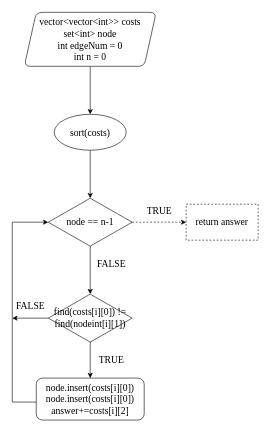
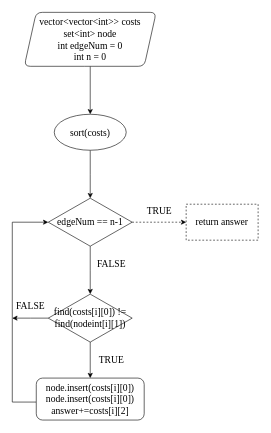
  <mxCell id="0" />
  <mxCell id="1" parent="0" />
  <mxCell id="2" value="" style="edgeStyle=orthogonalEdgeStyle;rounded=0;orthogonalLoop=1;jettySize=auto;html=1;fontFamily=a고딕12;fontSize=16;" edge="1" parent="1" source="3" target="5"><mxGeometry relative="1" as="geometry" /></mxCell>
  <mxCell id="3" value="&lt;span style=&quot;font-size: 16px;&quot;&gt;vector&amp;lt;vector&amp;lt;int&amp;gt;&amp;gt; costs&lt;br style=&quot;font-size: 16px;&quot;&gt;&lt;/span&gt;set&amp;lt;int&amp;gt; node&lt;br style=&quot;font-size: 16px;&quot;&gt;int edgeNum = 0&lt;br style=&quot;font-size: 16px;&quot;&gt;int n = 0" style="shape=parallelogram;perimeter=parallelogramPerimeter;whiteSpace=wrap;html=1;fixedSize=1;rounded=1;fontFamily=a고딕12;fontSize=16;" vertex="1" parent="1"><mxGeometry x="40" y="20" width="220" height="90" as="geometry" /></mxCell>
  <mxCell id="4" value="" style="edgeStyle=orthogonalEdgeStyle;rounded=0;orthogonalLoop=1;jettySize=auto;html=1;fontFamily=a고딕12;fontSize=16;" edge="1" parent="1" source="5"><mxGeometry relative="1" as="geometry"><mxPoint x="150" y="330" as="targetPoint" /></mxGeometry></mxCell>
  <mxCell id="5" value="sort(costs)" style="ellipse;whiteSpace=wrap;html=1;fontFamily=a고딕12;fontSize=16;" vertex="1" parent="1"><mxGeometry x="90" y="190" width="120" height="60" as="geometry" /></mxCell>
  <mxCell id="6" value="" style="edgeStyle=orthogonalEdgeStyle;rounded=0;orthogonalLoop=1;jettySize=auto;html=1;fontFamily=a고딕12;fontSize=16;dashed=1;" edge="1" parent="1" source="8" target="12"><mxGeometry relative="1" as="geometry" /></mxCell>
  <mxCell id="7" style="edgeStyle=orthogonalEdgeStyle;rounded=0;orthogonalLoop=1;jettySize=auto;html=1;entryX=0.5;entryY=0;entryDx=0;entryDy=0;fontFamily=a고딕12;fontSize=16;" edge="1" parent="1" source="8"><mxGeometry relative="1" as="geometry"><mxPoint x="150" y="490" as="targetPoint" /></mxGeometry></mxCell>
- <mxCell id="8" value="node == n-1" style="rhombus;whiteSpace=wrap;html=1;fontFamily=a고딕12;fontSize=16;" vertex="1" parent="1"><mxGeometry x="80" y="330" width="140" height="80" as="geometry" /></mxCell>
+ <mxCell id="8" value="edgeNum == n-1" style="rhombus;whiteSpace=wrap;html=1;fontFamily=a고딕12;fontSize=16;" vertex="1" parent="1"><mxGeometry x="80" y="330" width="140" height="80" as="geometry" /></mxCell>
  <mxCell id="9" style="edgeStyle=orthogonalEdgeStyle;rounded=0;orthogonalLoop=1;jettySize=auto;html=1;entryX=0;entryY=0.5;entryDx=0;entryDy=0;fontFamily=a고딕12;fontSize=16;" edge="1" parent="1" source="10" target="8"><mxGeometry relative="1" as="geometry"><Array as="points"><mxPoint x="20" y="670" /><mxPoint x="20" y="370" /></Array></mxGeometry></mxCell>
  <mxCell id="10" value="node.insert(costs[i][0])&lt;br style=&quot;font-size: 16px;&quot;&gt;node.insert(costs[i][0])&lt;br style=&quot;font-size: 16px;&quot;&gt;answer+=costs[i][2]" style="rounded=1;whiteSpace=wrap;html=1;fontFamily=a고딕12;fontSize=16;" vertex="1" parent="1"><mxGeometry x="60" y="630" width="180" height="70" as="geometry" /></mxCell>
  <mxCell id="11" value="FALSE" style="text;html=1;align=center;verticalAlign=middle;resizable=0;points=[];autosize=1;fontFamily=a고딕12;fontSize=16;" vertex="1" parent="1"><mxGeometry x="155" y="430" width="60" height="20" as="geometry" /></mxCell>
  <mxCell id="12" value="return answer" style="whiteSpace=wrap;html=1;fontFamily=a고딕12;fontSize=16;dashed=1;" vertex="1" parent="1"><mxGeometry x="310" y="340" width="120" height="60" as="geometry" /></mxCell>
  <mxCell id="13" value="TRUE" style="text;html=1;align=center;verticalAlign=middle;resizable=0;points=[];autosize=1;fontFamily=a고딕12;fontSize=16;" vertex="1" parent="1"><mxGeometry x="240" y="340" width="50" height="20" as="geometry" /></mxCell>
  <mxCell id="14" value="TRUE" style="text;html=1;align=center;verticalAlign=middle;resizable=0;points=[];autosize=1;fontFamily=a고딕12;fontSize=16;" vertex="1" parent="1"><mxGeometry x="160" y="590" width="50" height="20" as="geometry" /></mxCell>
  <mxCell id="15" style="edgeStyle=orthogonalEdgeStyle;rounded=0;orthogonalLoop=1;jettySize=auto;html=1;entryX=0.5;entryY=0;entryDx=0;entryDy=0;fontFamily=a고딕12;fontSize=16;" edge="1" parent="1" source="17" target="10"><mxGeometry relative="1" as="geometry" /></mxCell>
  <mxCell id="16" style="edgeStyle=orthogonalEdgeStyle;rounded=0;orthogonalLoop=1;jettySize=auto;html=1;fontFamily=a고딕12;fontSize=16;" edge="1" parent="1" source="17"><mxGeometry relative="1" as="geometry"><mxPoint x="20" y="530" as="targetPoint" /></mxGeometry></mxCell>
  <mxCell id="17" value="find(costs[i][0]) !=&lt;br style=&quot;font-size: 16px;&quot;&gt;find(nodeint[i][1])" style="rhombus;whiteSpace=wrap;html=1;fontFamily=a고딕12;fontSize=16;" vertex="1" parent="1"><mxGeometry x="80" y="490" width="140" height="80" as="geometry" /></mxCell>
  <mxCell id="18" value="FALSE" style="text;html=1;align=center;verticalAlign=middle;resizable=0;points=[];autosize=1;fontFamily=a고딕12;fontSize=16;" vertex="1" parent="1"><mxGeometry x="20" y="500" width="60" height="20" as="geometry" /></mxCell>
